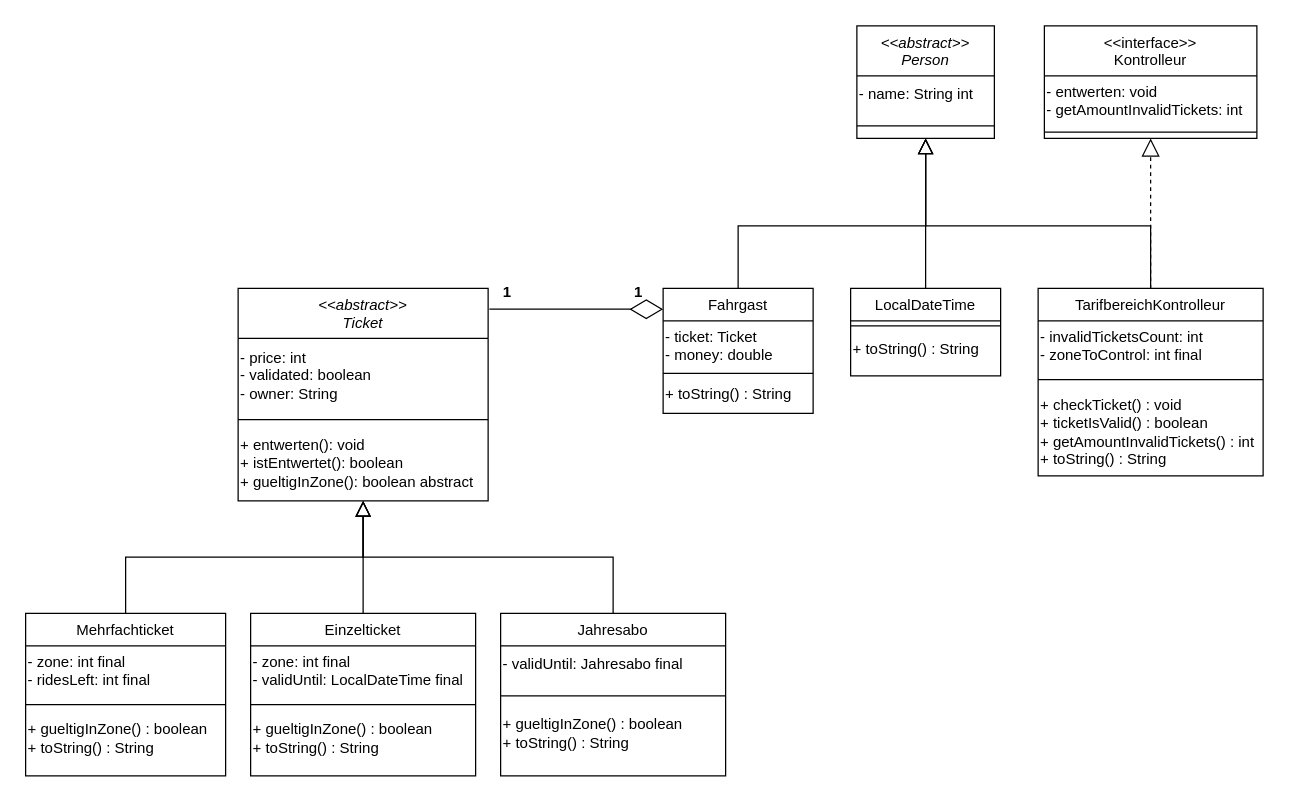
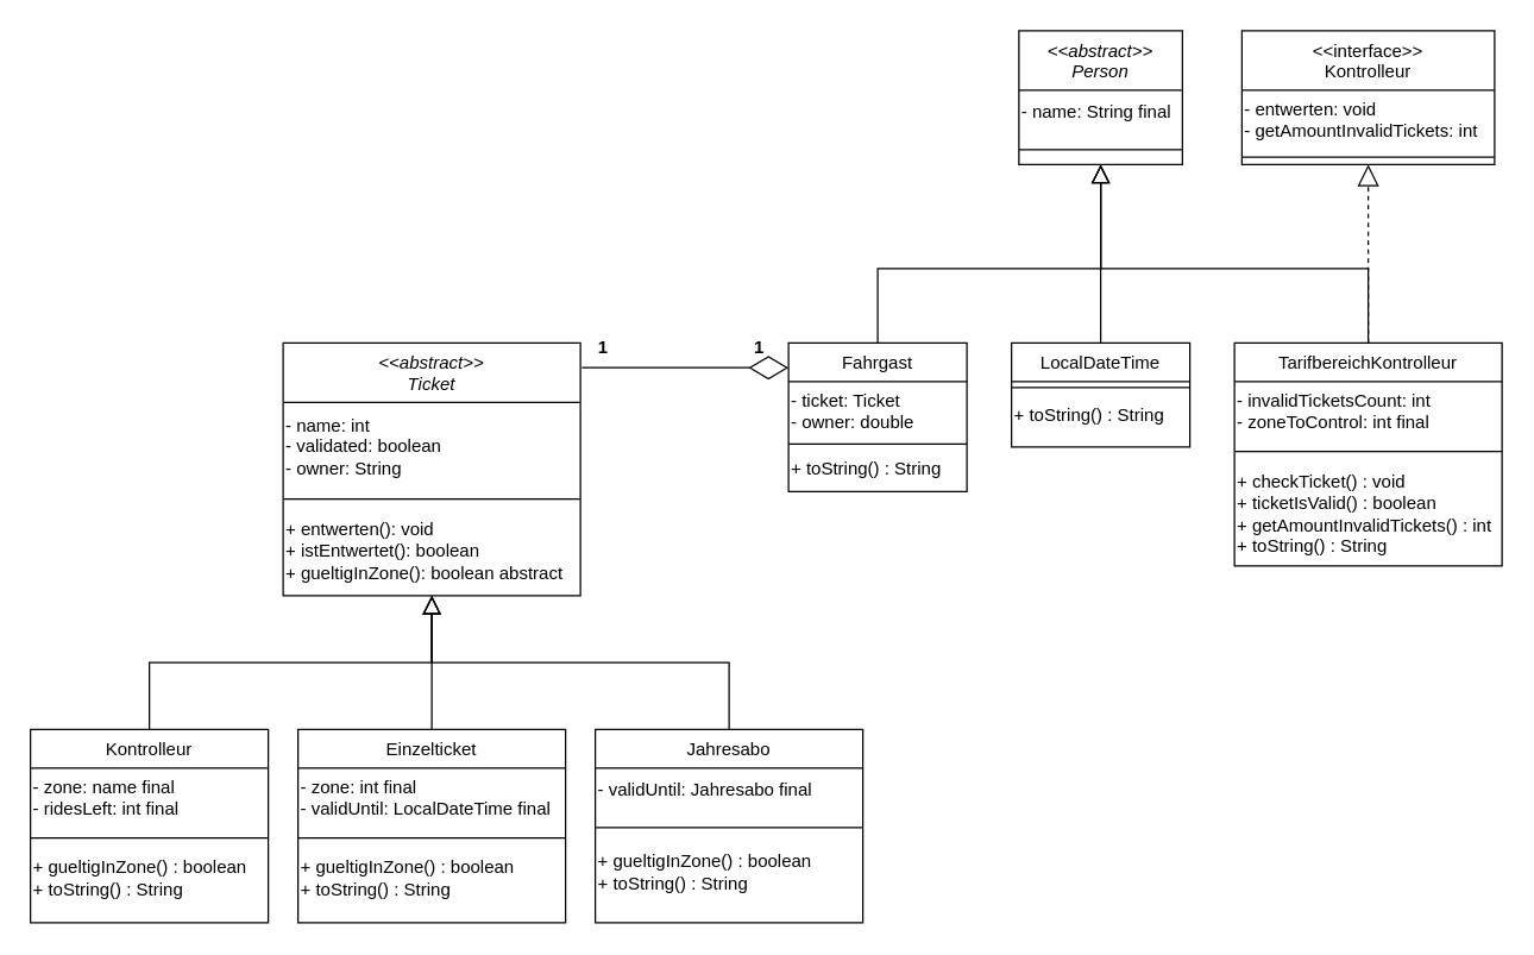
  <mxCell id="0" />
  <mxCell id="1" parent="0" />
  <mxCell id="2" value="&lt;&lt;abstract&gt;&gt;&#10;Person" style="swimlane;fontStyle=2;align=center;verticalAlign=top;childLayout=stackLayout;horizontal=1;startSize=40;horizontalStack=0;resizeParent=1;resizeLast=0;collapsible=1;marginBottom=0;rounded=0;shadow=0;strokeWidth=1;" parent="1" vertex="1"><mxGeometry x="685" y="20" width="110" height="90" as="geometry"><mxRectangle x="230" y="140" width="160" height="26" as="alternateBounds" /></mxGeometry></mxCell>
- <mxCell id="3" value="- name: String int" style="text;html=1;align=left;verticalAlign=middle;resizable=0;points=[];autosize=1;strokeColor=none;fillColor=none;" vertex="1" parent="2"><mxGeometry y="40" width="110" height="30" as="geometry" /></mxCell>
+ <mxCell id="3" value="- name: String final" style="text;html=1;align=left;verticalAlign=middle;resizable=0;points=[];autosize=1;strokeColor=none;fillColor=none;" vertex="1" parent="2"><mxGeometry y="40" width="110" height="30" as="geometry" /></mxCell>
  <mxCell id="4" value="" style="line;html=1;strokeWidth=1;align=left;verticalAlign=middle;spacingTop=-1;spacingLeft=3;spacingRight=3;rotatable=0;labelPosition=right;points=[];portConstraint=eastwest;" parent="2" vertex="1"><mxGeometry y="70" width="110" height="20" as="geometry" /></mxCell>
  <mxCell id="5" value="Fahrgast" style="swimlane;fontStyle=0;align=center;verticalAlign=top;childLayout=stackLayout;horizontal=1;startSize=26;horizontalStack=0;resizeParent=1;resizeLast=0;collapsible=1;marginBottom=0;rounded=0;shadow=0;strokeWidth=1;" parent="1" vertex="1"><mxGeometry x="530" y="230" width="120" height="100" as="geometry"><mxRectangle x="130" y="380" width="160" height="26" as="alternateBounds" /></mxGeometry></mxCell>
- <mxCell id="6" value="- ticket: Ticket&lt;div&gt;- money: double&lt;/div&gt;" style="text;html=1;align=left;verticalAlign=middle;resizable=0;points=[];autosize=1;strokeColor=none;fillColor=none;" vertex="1" parent="5"><mxGeometry y="26" width="120" height="40" as="geometry" /></mxCell>
+ <mxCell id="6" value="- ticket: Ticket&lt;div&gt;- owner: double&lt;/div&gt;" style="text;html=1;align=left;verticalAlign=middle;resizable=0;points=[];autosize=1;strokeColor=none;fillColor=none;" vertex="1" parent="5"><mxGeometry y="26" width="120" height="40" as="geometry" /></mxCell>
  <mxCell id="7" value="" style="line;html=1;strokeWidth=1;align=left;verticalAlign=middle;spacingTop=-1;spacingLeft=3;spacingRight=3;rotatable=0;labelPosition=right;points=[];portConstraint=eastwest;" parent="5" vertex="1"><mxGeometry y="66" width="120" height="4" as="geometry" /></mxCell>
  <mxCell id="8" value="&lt;div&gt;+ toString() : String&lt;/div&gt;" style="text;html=1;align=left;verticalAlign=middle;resizable=0;points=[];autosize=1;strokeColor=none;fillColor=none;" vertex="1" parent="5"><mxGeometry y="70" width="120" height="30" as="geometry" /></mxCell>
  <mxCell id="9" value="" style="endArrow=block;endSize=10;endFill=0;shadow=0;strokeWidth=1;rounded=0;curved=0;edgeStyle=elbowEdgeStyle;elbow=vertical;exitX=0.5;exitY=0;exitDx=0;exitDy=0;" parent="1" source="5" target="2" edge="1"><mxGeometry width="160" relative="1" as="geometry"><mxPoint x="530" y="73" as="sourcePoint" /><mxPoint x="530" y="73" as="targetPoint" /><Array as="points"><mxPoint x="640" y="180" /></Array></mxGeometry></mxCell>
  <mxCell id="10" value="LocalDateTime" style="swimlane;fontStyle=0;align=center;verticalAlign=top;childLayout=stackLayout;horizontal=1;startSize=26;horizontalStack=0;resizeParent=1;resizeLast=0;collapsible=1;marginBottom=0;rounded=0;shadow=0;strokeWidth=1;" parent="1" vertex="1"><mxGeometry x="680" y="230" width="120" height="70" as="geometry"><mxRectangle x="340" y="380" width="170" height="26" as="alternateBounds" /></mxGeometry></mxCell>
  <mxCell id="11" value="" style="line;html=1;strokeWidth=1;align=left;verticalAlign=middle;spacingTop=-1;spacingLeft=3;spacingRight=3;rotatable=0;labelPosition=right;points=[];portConstraint=eastwest;" parent="10" vertex="1"><mxGeometry y="26" width="120" height="8" as="geometry" /></mxCell>
  <mxCell id="12" value="&lt;div&gt;+ toString() : String&lt;/div&gt;" style="text;html=1;align=left;verticalAlign=middle;resizable=0;points=[];autosize=1;strokeColor=none;fillColor=none;" vertex="1" parent="10"><mxGeometry y="34" width="120" height="30" as="geometry" /></mxCell>
  <mxCell id="13" value="" style="endArrow=block;endSize=10;endFill=0;shadow=0;strokeWidth=1;rounded=0;curved=0;edgeStyle=elbowEdgeStyle;elbow=vertical;" parent="1" source="10" target="2" edge="1"><mxGeometry width="160" relative="1" as="geometry"><mxPoint x="540" y="243" as="sourcePoint" /><mxPoint x="640" y="141" as="targetPoint" /></mxGeometry></mxCell>
  <mxCell id="14" value="Jahresabo" style="swimlane;fontStyle=0;align=center;verticalAlign=top;childLayout=stackLayout;horizontal=1;startSize=26;horizontalStack=0;resizeParent=1;resizeLast=0;collapsible=1;marginBottom=0;rounded=0;shadow=0;strokeWidth=1;" parent="1" vertex="1"><mxGeometry x="400" y="490" width="180" height="130" as="geometry"><mxRectangle x="340" y="380" width="170" height="26" as="alternateBounds" /></mxGeometry></mxCell>
  <mxCell id="15" value="&lt;div&gt;- validUntil: Jahresabo final&lt;/div&gt;" style="text;html=1;align=left;verticalAlign=middle;resizable=0;points=[];autosize=1;strokeColor=none;fillColor=none;" vertex="1" parent="14"><mxGeometry y="26" width="180" height="30" as="geometry" /></mxCell>
  <mxCell id="16" value="" style="line;html=1;strokeWidth=1;align=left;verticalAlign=middle;spacingTop=-1;spacingLeft=3;spacingRight=3;rotatable=0;labelPosition=right;points=[];portConstraint=eastwest;" parent="14" vertex="1"><mxGeometry y="56" width="180" height="20" as="geometry" /></mxCell>
  <mxCell id="17" value="+ gueltigInZone() : boolean&lt;div&gt;+ toString() : String&lt;/div&gt;" style="text;html=1;align=left;verticalAlign=middle;resizable=0;points=[];autosize=1;strokeColor=none;fillColor=none;" vertex="1" parent="14"><mxGeometry y="76" width="180" height="40" as="geometry" /></mxCell>
  <mxCell id="18" value="" style="endArrow=block;endSize=10;endFill=0;shadow=0;strokeWidth=1;rounded=0;curved=0;edgeStyle=elbowEdgeStyle;elbow=vertical;entryX=0.5;entryY=1;entryDx=0;entryDy=0;exitX=0.5;exitY=0;exitDx=0;exitDy=0;" parent="1" source="34" target="2" edge="1"><mxGeometry width="160" relative="1" as="geometry"><mxPoint x="750" y="240" as="sourcePoint" /><mxPoint x="640" y="138" as="targetPoint" /><Array as="points"><mxPoint x="840" y="180" /></Array></mxGeometry></mxCell>
  <mxCell id="19" value="&lt;&lt;abstract&gt;&gt;&#10;Ticket" style="swimlane;fontStyle=2;align=center;verticalAlign=top;childLayout=stackLayout;horizontal=1;startSize=40;horizontalStack=0;resizeParent=1;resizeLast=0;collapsible=1;marginBottom=0;rounded=0;shadow=0;strokeWidth=1;" parent="1" vertex="1"><mxGeometry x="190" y="230" width="200" height="170" as="geometry"><mxRectangle x="230" y="140" width="160" height="26" as="alternateBounds" /></mxGeometry></mxCell>
- <mxCell id="20" value="- price: int&lt;div&gt;- validated: boolean&lt;/div&gt;&lt;div&gt;- owner: String&lt;/div&gt;" style="text;html=1;align=left;verticalAlign=middle;resizable=0;points=[];autosize=1;strokeColor=none;fillColor=none;" vertex="1" parent="19"><mxGeometry y="40" width="200" height="60" as="geometry" /></mxCell>
+ <mxCell id="20" value="- name: int&lt;div&gt;- validated: boolean&lt;/div&gt;&lt;div&gt;- owner: String&lt;/div&gt;" style="text;html=1;align=left;verticalAlign=middle;resizable=0;points=[];autosize=1;strokeColor=none;fillColor=none;" vertex="1" parent="19"><mxGeometry y="40" width="200" height="60" as="geometry" /></mxCell>
  <mxCell id="21" value="" style="line;html=1;strokeWidth=1;align=left;verticalAlign=middle;spacingTop=-1;spacingLeft=3;spacingRight=3;rotatable=0;labelPosition=right;points=[];portConstraint=eastwest;" parent="19" vertex="1"><mxGeometry y="100" width="200" height="10" as="geometry" /></mxCell>
  <mxCell id="22" value="+ entwerten(): void&lt;div&gt;+ istEntwertet(): boolean&lt;/div&gt;&lt;div&gt;+ gueltigInZone(): boolean abstract&lt;/div&gt;" style="text;html=1;align=left;verticalAlign=middle;resizable=0;points=[];autosize=1;strokeColor=none;fillColor=none;" vertex="1" parent="19"><mxGeometry y="110" width="200" height="60" as="geometry" /></mxCell>
- <mxCell id="23" value="Mehrfachticket" style="swimlane;fontStyle=0;align=center;verticalAlign=top;childLayout=stackLayout;horizontal=1;startSize=26;horizontalStack=0;resizeParent=1;resizeLast=0;collapsible=1;marginBottom=0;rounded=0;shadow=0;strokeWidth=1;" parent="1" vertex="1"><mxGeometry x="20" y="490" width="160" height="130" as="geometry"><mxRectangle x="130" y="380" width="160" height="26" as="alternateBounds" /></mxGeometry></mxCell>
- <mxCell id="24" value="- zone: int final&lt;div&gt;- ridesLeft: int final&lt;/div&gt;" style="text;html=1;align=left;verticalAlign=middle;resizable=0;points=[];autosize=1;strokeColor=none;fillColor=none;" vertex="1" parent="23"><mxGeometry y="26" width="160" height="40" as="geometry" /></mxCell>
+ <mxCell id="23" value="Kontrolleur" style="swimlane;fontStyle=0;align=center;verticalAlign=top;childLayout=stackLayout;horizontal=1;startSize=26;horizontalStack=0;resizeParent=1;resizeLast=0;collapsible=1;marginBottom=0;rounded=0;shadow=0;strokeWidth=1;" parent="1" vertex="1"><mxGeometry x="20" y="490" width="160" height="130" as="geometry"><mxRectangle x="130" y="380" width="160" height="26" as="alternateBounds" /></mxGeometry></mxCell>
+ <mxCell id="24" value="- zone: name final&lt;div&gt;- ridesLeft: int final&lt;/div&gt;" style="text;html=1;align=left;verticalAlign=middle;resizable=0;points=[];autosize=1;strokeColor=none;fillColor=none;" vertex="1" parent="23"><mxGeometry y="26" width="160" height="40" as="geometry" /></mxCell>
  <mxCell id="25" value="" style="line;html=1;strokeWidth=1;align=left;verticalAlign=middle;spacingTop=-1;spacingLeft=3;spacingRight=3;rotatable=0;labelPosition=right;points=[];portConstraint=eastwest;" parent="23" vertex="1"><mxGeometry y="66" width="160" height="14" as="geometry" /></mxCell>
  <mxCell id="26" value="+ gueltigInZone() : boolean&lt;div&gt;+ toString() : String&lt;/div&gt;" style="text;html=1;align=left;verticalAlign=middle;resizable=0;points=[];autosize=1;strokeColor=none;fillColor=none;" vertex="1" parent="23"><mxGeometry y="80" width="160" height="40" as="geometry" /></mxCell>
  <mxCell id="27" value="" style="endArrow=block;endSize=10;endFill=0;shadow=0;strokeWidth=1;rounded=0;curved=0;edgeStyle=elbowEdgeStyle;elbow=vertical;" parent="1" source="23" target="19" edge="1"><mxGeometry width="160" relative="1" as="geometry"><mxPoint x="30" y="345" as="sourcePoint" /><mxPoint x="30" y="345" as="targetPoint" /></mxGeometry></mxCell>
  <mxCell id="28" value="Einzelticket" style="swimlane;fontStyle=0;align=center;verticalAlign=top;childLayout=stackLayout;horizontal=1;startSize=26;horizontalStack=0;resizeParent=1;resizeLast=0;collapsible=1;marginBottom=0;rounded=0;shadow=0;strokeWidth=1;" parent="1" vertex="1"><mxGeometry y="490" width="180" height="130" as="geometry" x="200"><mxRectangle x="340" y="380" width="170" height="26" as="alternateBounds" /></mxGeometry></mxCell>
  <mxCell id="29" value="- zone: int final&lt;div&gt;- validUntil: LocalDateTime final&lt;/div&gt;" style="text;html=1;align=left;verticalAlign=middle;resizable=0;points=[];autosize=1;strokeColor=none;fillColor=none;" vertex="1" parent="28"><mxGeometry y="26" width="180" height="40" as="geometry" /></mxCell>
  <mxCell id="30" value="" style="line;html=1;strokeWidth=1;align=left;verticalAlign=middle;spacingTop=-1;spacingLeft=3;spacingRight=3;rotatable=0;labelPosition=right;points=[];portConstraint=eastwest;" parent="28" vertex="1"><mxGeometry y="66" width="180" height="14" as="geometry" /></mxCell>
  <mxCell id="31" value="+ gueltigInZone() : boolean&lt;div&gt;+ toString() : String&lt;/div&gt;" style="text;html=1;align=left;verticalAlign=middle;resizable=0;points=[];autosize=1;strokeColor=none;fillColor=none;" vertex="1" parent="28"><mxGeometry y="80" width="180" height="40" as="geometry" /></mxCell>
  <mxCell id="32" value="" style="endArrow=block;endSize=10;endFill=0;shadow=0;strokeWidth=1;rounded=0;curved=0;edgeStyle=elbowEdgeStyle;elbow=vertical;exitX=0.5;exitY=0;exitDx=0;exitDy=0;" parent="1" target="19" edge="1" source="28"><mxGeometry width="160" relative="1" as="geometry"><mxPoint x="240" y="502" as="sourcePoint" /><mxPoint x="140" y="413" as="targetPoint" /></mxGeometry></mxCell>
  <mxCell id="33" value="" style="endArrow=block;endSize=10;endFill=0;shadow=0;strokeWidth=1;rounded=0;curved=0;edgeStyle=elbowEdgeStyle;elbow=vertical;entryX=0.5;entryY=1;entryDx=0;entryDy=0;exitX=0.5;exitY=0;exitDx=0;exitDy=0;" parent="1" source="14" target="19" edge="1"><mxGeometry width="160" relative="1" as="geometry"><mxPoint x="450" y="502" as="sourcePoint" /><mxPoint x="140" y="410" as="targetPoint" /></mxGeometry></mxCell>
  <mxCell id="34" value="TarifbereichKontrolleur" style="swimlane;fontStyle=0;align=center;verticalAlign=top;childLayout=stackLayout;horizontal=1;startSize=26;horizontalStack=0;resizeParent=1;resizeLast=0;collapsible=1;marginBottom=0;rounded=0;shadow=0;strokeWidth=1;" parent="1" vertex="1"><mxGeometry x="830" y="230" width="180" height="150" as="geometry"><mxRectangle x="340" y="380" width="170" height="26" as="alternateBounds" /></mxGeometry></mxCell>
  <mxCell id="35" value="- invalidTicketsCount: int&lt;div&gt;- zoneToControl: int final&lt;/div&gt;" style="text;html=1;align=left;verticalAlign=middle;resizable=0;points=[];autosize=1;strokeColor=none;fillColor=none;" vertex="1" parent="34"><mxGeometry y="26" width="180" height="40" as="geometry" /></mxCell>
  <mxCell id="36" value="" style="line;html=1;strokeWidth=1;align=left;verticalAlign=middle;spacingTop=-1;spacingLeft=3;spacingRight=3;rotatable=0;labelPosition=right;points=[];portConstraint=eastwest;" parent="34" vertex="1"><mxGeometry y="66" width="180" height="14" as="geometry" /></mxCell>
  <mxCell id="37" value="&lt;div&gt;+&amp;nbsp;checkTicket() : void&lt;/div&gt;&lt;div&gt;+ ticketIsValid() : boolean&lt;/div&gt;&lt;div&gt;+&amp;nbsp;getAmountInvalidTickets() : int&lt;/div&gt;&lt;div&gt;+ toString() : String&lt;/div&gt;" style="text;html=1;align=left;verticalAlign=middle;resizable=0;points=[];autosize=1;strokeColor=none;fillColor=none;" vertex="1" parent="34"><mxGeometry y="80" width="180" height="70" as="geometry" /></mxCell>
  <mxCell id="38" value="&lt;&lt;interface&gt;&gt;&#10;Kontrolleur" style="swimlane;fontStyle=0;align=center;verticalAlign=top;childLayout=stackLayout;horizontal=1;startSize=40;horizontalStack=0;resizeParent=1;resizeLast=0;collapsible=1;marginBottom=0;rounded=0;shadow=0;strokeWidth=1;" vertex="1" parent="1"><mxGeometry x="835" y="20" width="170" height="90" as="geometry"><mxRectangle x="340" y="380" width="170" height="26" as="alternateBounds" /></mxGeometry></mxCell>
  <mxCell id="39" value="- entwerten: void&lt;div&gt;- getAmountInvalidTickets: int&lt;/div&gt;" style="text;html=1;align=left;verticalAlign=middle;resizable=0;points=[];autosize=1;strokeColor=none;fillColor=none;" vertex="1" parent="38"><mxGeometry y="40" width="170" height="40" as="geometry" /></mxCell>
  <mxCell id="40" value="" style="line;html=1;strokeWidth=1;align=left;verticalAlign=middle;spacingTop=-1;spacingLeft=3;spacingRight=3;rotatable=0;labelPosition=right;points=[];portConstraint=eastwest;" vertex="1" parent="38"><mxGeometry y="80" width="170" height="10" as="geometry" /></mxCell>
  <mxCell id="41" value="" style="endArrow=block;dashed=1;endFill=0;endSize=12;html=1;rounded=0;entryX=0.5;entryY=1;entryDx=0;entryDy=0;exitX=0.5;exitY=0;exitDx=0;exitDy=0;" edge="1" parent="1" source="34" target="38"><mxGeometry width="160" relative="1" as="geometry"><mxPoint x="680" y="340" as="sourcePoint" /><mxPoint x="840" y="340" as="targetPoint" /></mxGeometry></mxCell>
  <mxCell id="42" value="" style="endArrow=diamondThin;endFill=0;endSize=24;html=1;rounded=0;entryX=0;entryY=0.167;entryDx=0;entryDy=0;entryPerimeter=0;exitX=0.033;exitY=1.02;exitDx=0;exitDy=0;exitPerimeter=0;" edge="1" parent="1" source="43" target="5"><mxGeometry width="160" relative="1" as="geometry"><mxPoint x="250" y="250" as="sourcePoint" /><mxPoint x="410" y="270" as="targetPoint" /></mxGeometry></mxCell>
  <mxCell id="43" value="1" style="text;align=center;fontStyle=1;verticalAlign=middle;spacingLeft=3;spacingRight=3;strokeColor=none;rotatable=0;points=[[0,0.5],[1,0.5]];portConstraint=eastwest;html=1;" vertex="1" parent="1"><mxGeometry x="390" y="220" width="30" height="26" as="geometry" /></mxCell>
  <mxCell id="44" value="1" style="text;align=center;fontStyle=1;verticalAlign=middle;spacingLeft=3;spacingRight=3;strokeColor=none;rotatable=0;points=[[0,0.5],[1,0.5]];portConstraint=eastwest;html=1;" vertex="1" parent="1"><mxGeometry x="500" y="220" width="20" height="26" as="geometry" /></mxCell>
